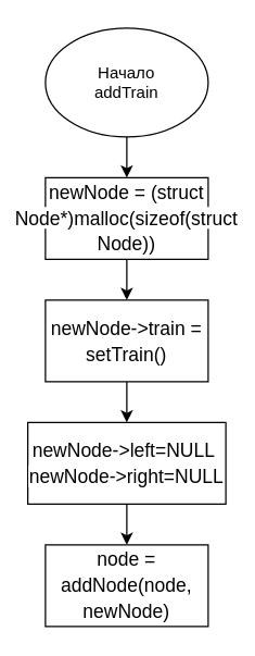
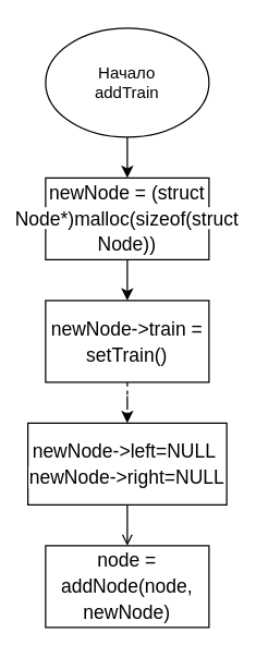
  <mxCell id="0" />
  <mxCell id="1" parent="0" />
  <mxCell id="2" style="edgeStyle=orthogonalEdgeStyle;rounded=0;orthogonalLoop=1;jettySize=auto;html=1;entryX=0.5;entryY=0;entryDx=0;entryDy=0;" edge="1" parent="1" source="3" target="5"><mxGeometry relative="1" as="geometry" /></mxCell>
  <mxCell id="3" value="Начало&lt;br&gt;addTrain" style="ellipse;whiteSpace=wrap;html=1;" vertex="1" parent="1"><mxGeometry x="33" y="20" width="120" height="80" as="geometry" /></mxCell>
  <mxCell id="4" style="edgeStyle=orthogonalEdgeStyle;rounded=0;orthogonalLoop=1;jettySize=auto;html=1;entryX=0.5;entryY=0;entryDx=0;entryDy=0;" edge="1" parent="1" source="5" target="7"><mxGeometry relative="1" as="geometry" /></mxCell>
  <mxCell id="5" value="&lt;div style=&quot;font-size: 14px; line-height: 19px;&quot;&gt;&lt;span style=&quot;background-color: rgb(255, 255, 255);&quot;&gt;newNode = (struct Node*)malloc(sizeof(struct Node))&lt;/span&gt;&lt;/div&gt;" style="rounded=0;whiteSpace=wrap;html=1;" vertex="1" parent="1"><mxGeometry x="33" y="130" width="120" height="60" as="geometry" /></mxCell>
- <mxCell id="6" style="edgeStyle=orthogonalEdgeStyle;rounded=0;orthogonalLoop=1;jettySize=auto;html=1;entryX=0.5;entryY=0;entryDx=0;entryDy=0;" edge="1" parent="1" source="7" target="9"><mxGeometry relative="1" as="geometry" /></mxCell>
+ <mxCell id="6" style="edgeStyle=orthogonalEdgeStyle;rounded=0;orthogonalLoop=1;jettySize=auto;html=1;entryX=0.5;entryY=0;entryDx=0;entryDy=0;dashed=1;" edge="1" parent="1" source="7" target="9"><mxGeometry relative="1" as="geometry" /></mxCell>
  <mxCell id="7" value="&lt;div style=&quot;font-size: 14px; line-height: 19px;&quot;&gt;&lt;span style=&quot;background-color: rgb(255, 255, 255);&quot;&gt;newNode-&amp;gt;train = setTrain()&lt;/span&gt;&lt;/div&gt;" style="rounded=0;whiteSpace=wrap;html=1;" vertex="1" parent="1"><mxGeometry x="33" y="220" width="120" height="60" as="geometry" /></mxCell>
- <mxCell id="8" style="edgeStyle=orthogonalEdgeStyle;rounded=0;orthogonalLoop=1;jettySize=auto;html=1;entryX=0.5;entryY=0;entryDx=0;entryDy=0;" edge="1" parent="1" source="9" target="10"><mxGeometry relative="1" as="geometry" /></mxCell>
+ <mxCell id="8" style="edgeStyle=orthogonalEdgeStyle;rounded=0;orthogonalLoop=1;jettySize=auto;html=1;entryX=0.5;entryY=0;entryDx=0;entryDy=0;endArrow=open;" edge="1" parent="1" source="9" target="10"><mxGeometry relative="1" as="geometry" /></mxCell>
  <mxCell id="9" value="&lt;div style=&quot;font-size: 14px; line-height: 19px;&quot;&gt;&lt;div style=&quot;&quot;&gt;&lt;span style=&quot;background-color: rgb(255, 255, 255);&quot;&gt;newNode-&amp;gt;left=NULL&amp;nbsp;&lt;/span&gt;&lt;/div&gt;&lt;div style=&quot;&quot;&gt;&lt;span style=&quot;background-color: rgb(255, 255, 255);&quot;&gt;newNode-&amp;gt;right=NULL&lt;/span&gt;&lt;/div&gt;&lt;/div&gt;" style="rounded=0;whiteSpace=wrap;html=1;" vertex="1" parent="1"><mxGeometry x="20" y="310" width="146" height="60" as="geometry" /></mxCell>
  <mxCell id="10" value="&lt;div style=&quot;font-size: 14px; line-height: 19px;&quot;&gt;&lt;span style=&quot;background-color: rgb(255, 255, 255);&quot;&gt;node = addNode(node, newNode)&lt;/span&gt;&lt;/div&gt;" style="rounded=0;whiteSpace=wrap;html=1;" vertex="1" parent="1"><mxGeometry x="33" y="400" width="120" height="60" as="geometry" /></mxCell>
